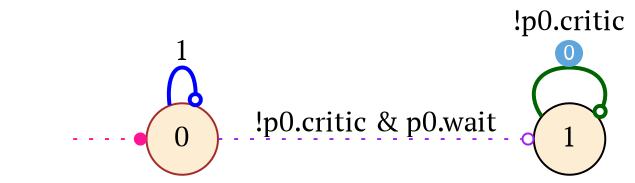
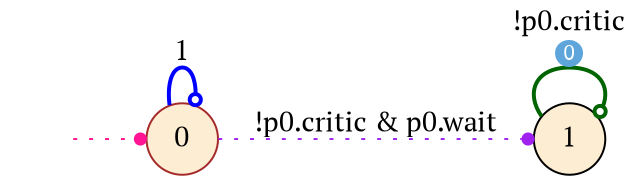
  digraph {
    fontname="PT Serif"
    rankdir=LR
    node [fillcolor="#FDEDD3" fontname="PT Serif" shape=circle style=filled]
    edge [arrowhead=dot arrowsize=.7 fontname="PT Serif" style=dotted]
    I [style=invis width=0]
    n2 [label=0 color=brown]
    n3 [label=<1>]
    I -> n2 [color=deeppink]
    n2 -> n2 [arrowhead=odot label=<1> color=blue style=bold]
-   n2 -> n3 [arrowhead=odot label=<!p0.critic &amp; p0.wait> color=purple]
+   n2 -> n3 [label=<!p0.critic &amp; p0.wait> color=purple]
    n3 -> n3 [arrowhead=odot label=<!p0.critic<br/><font color="#5DA5DA">⓿</font>> color=darkgreen style=bold]
  }
